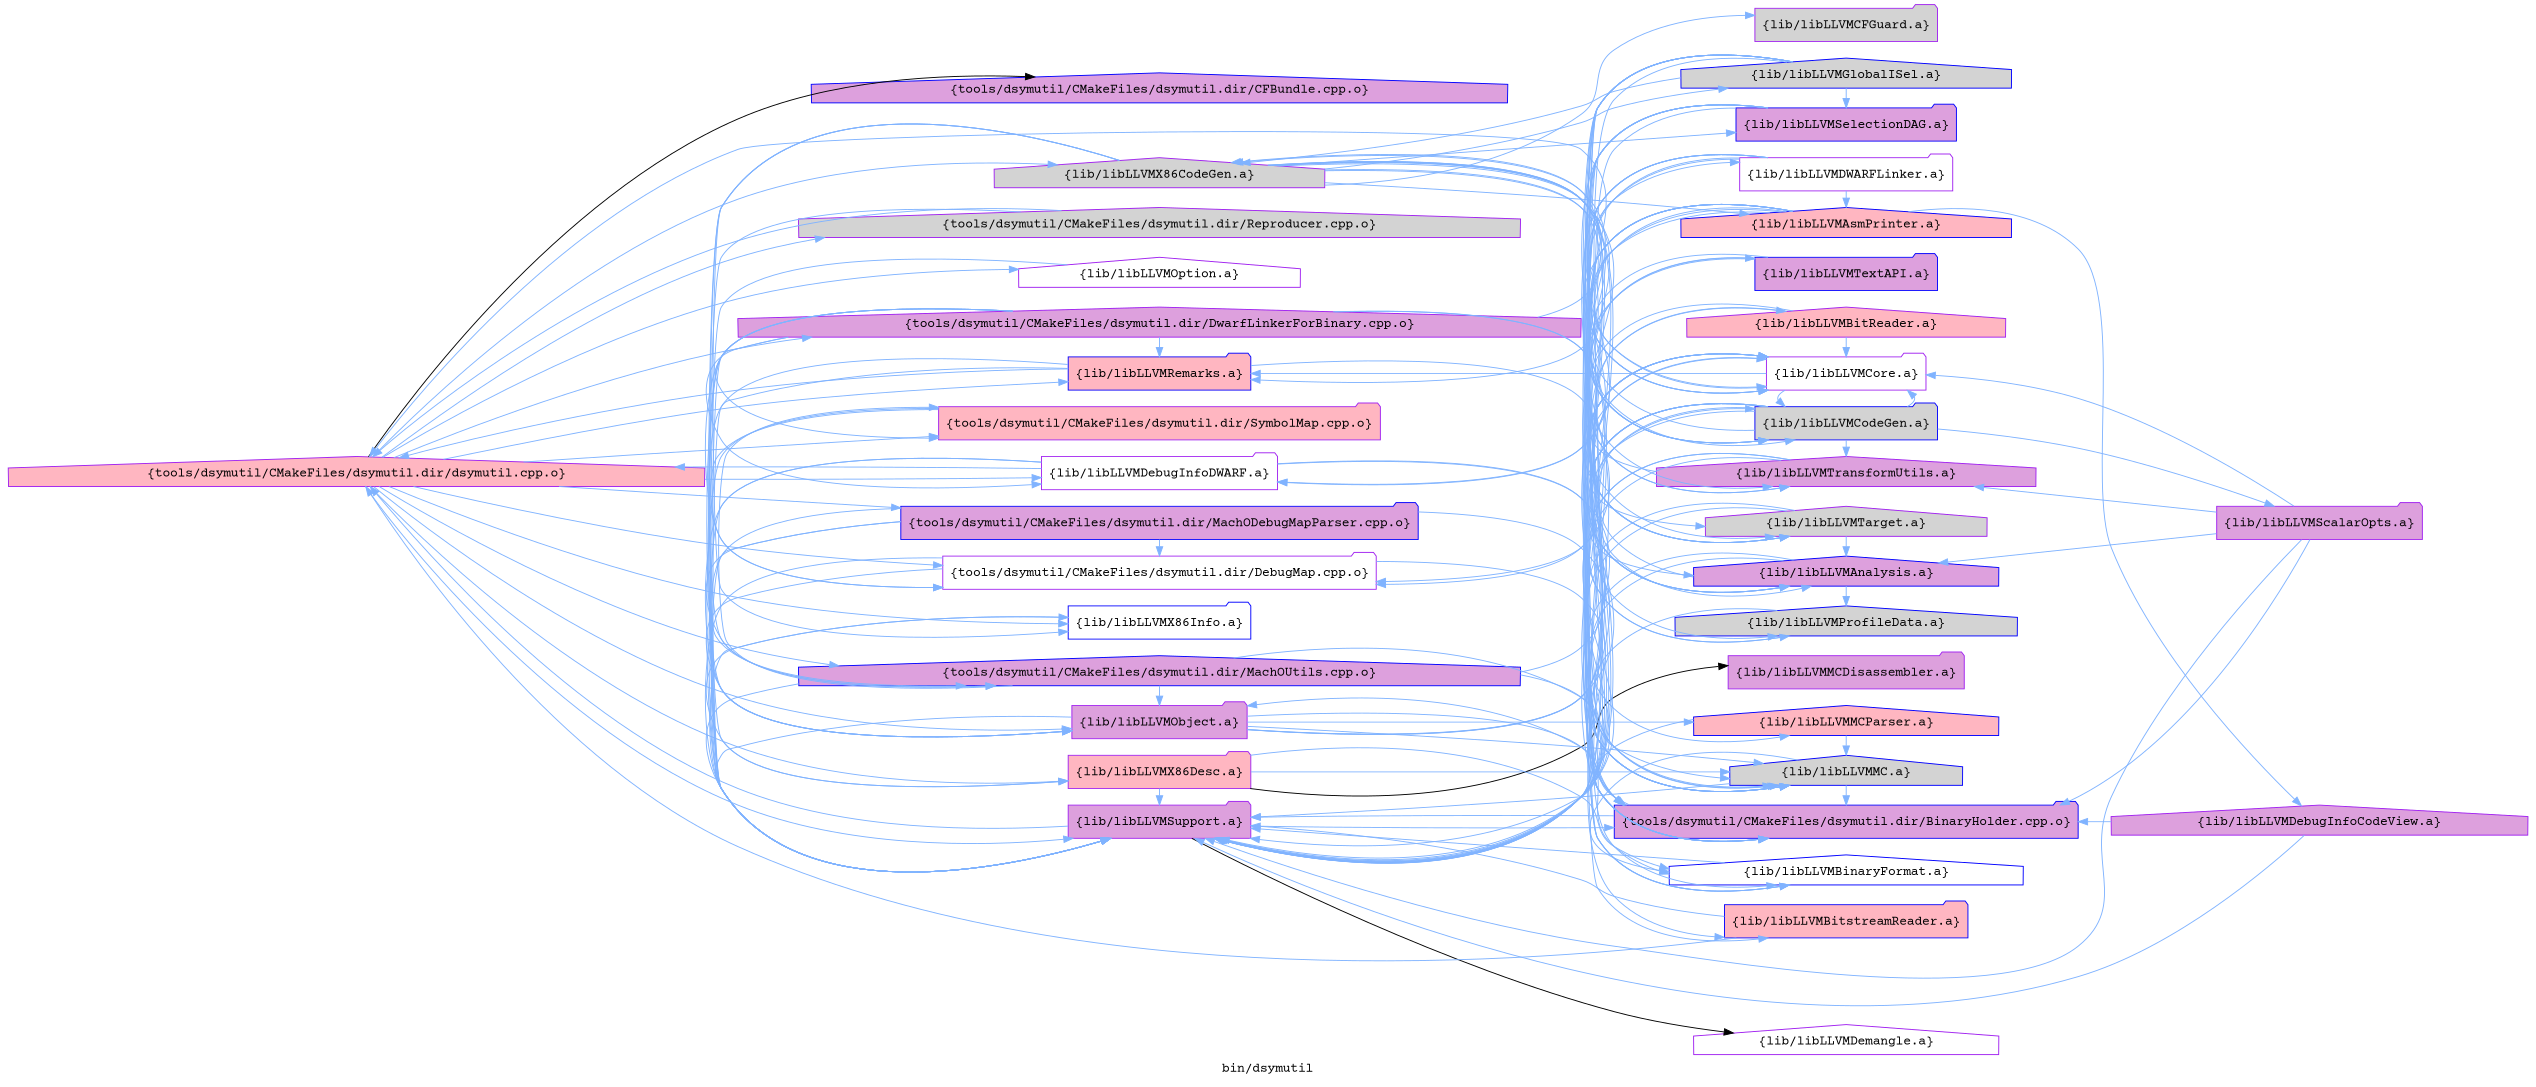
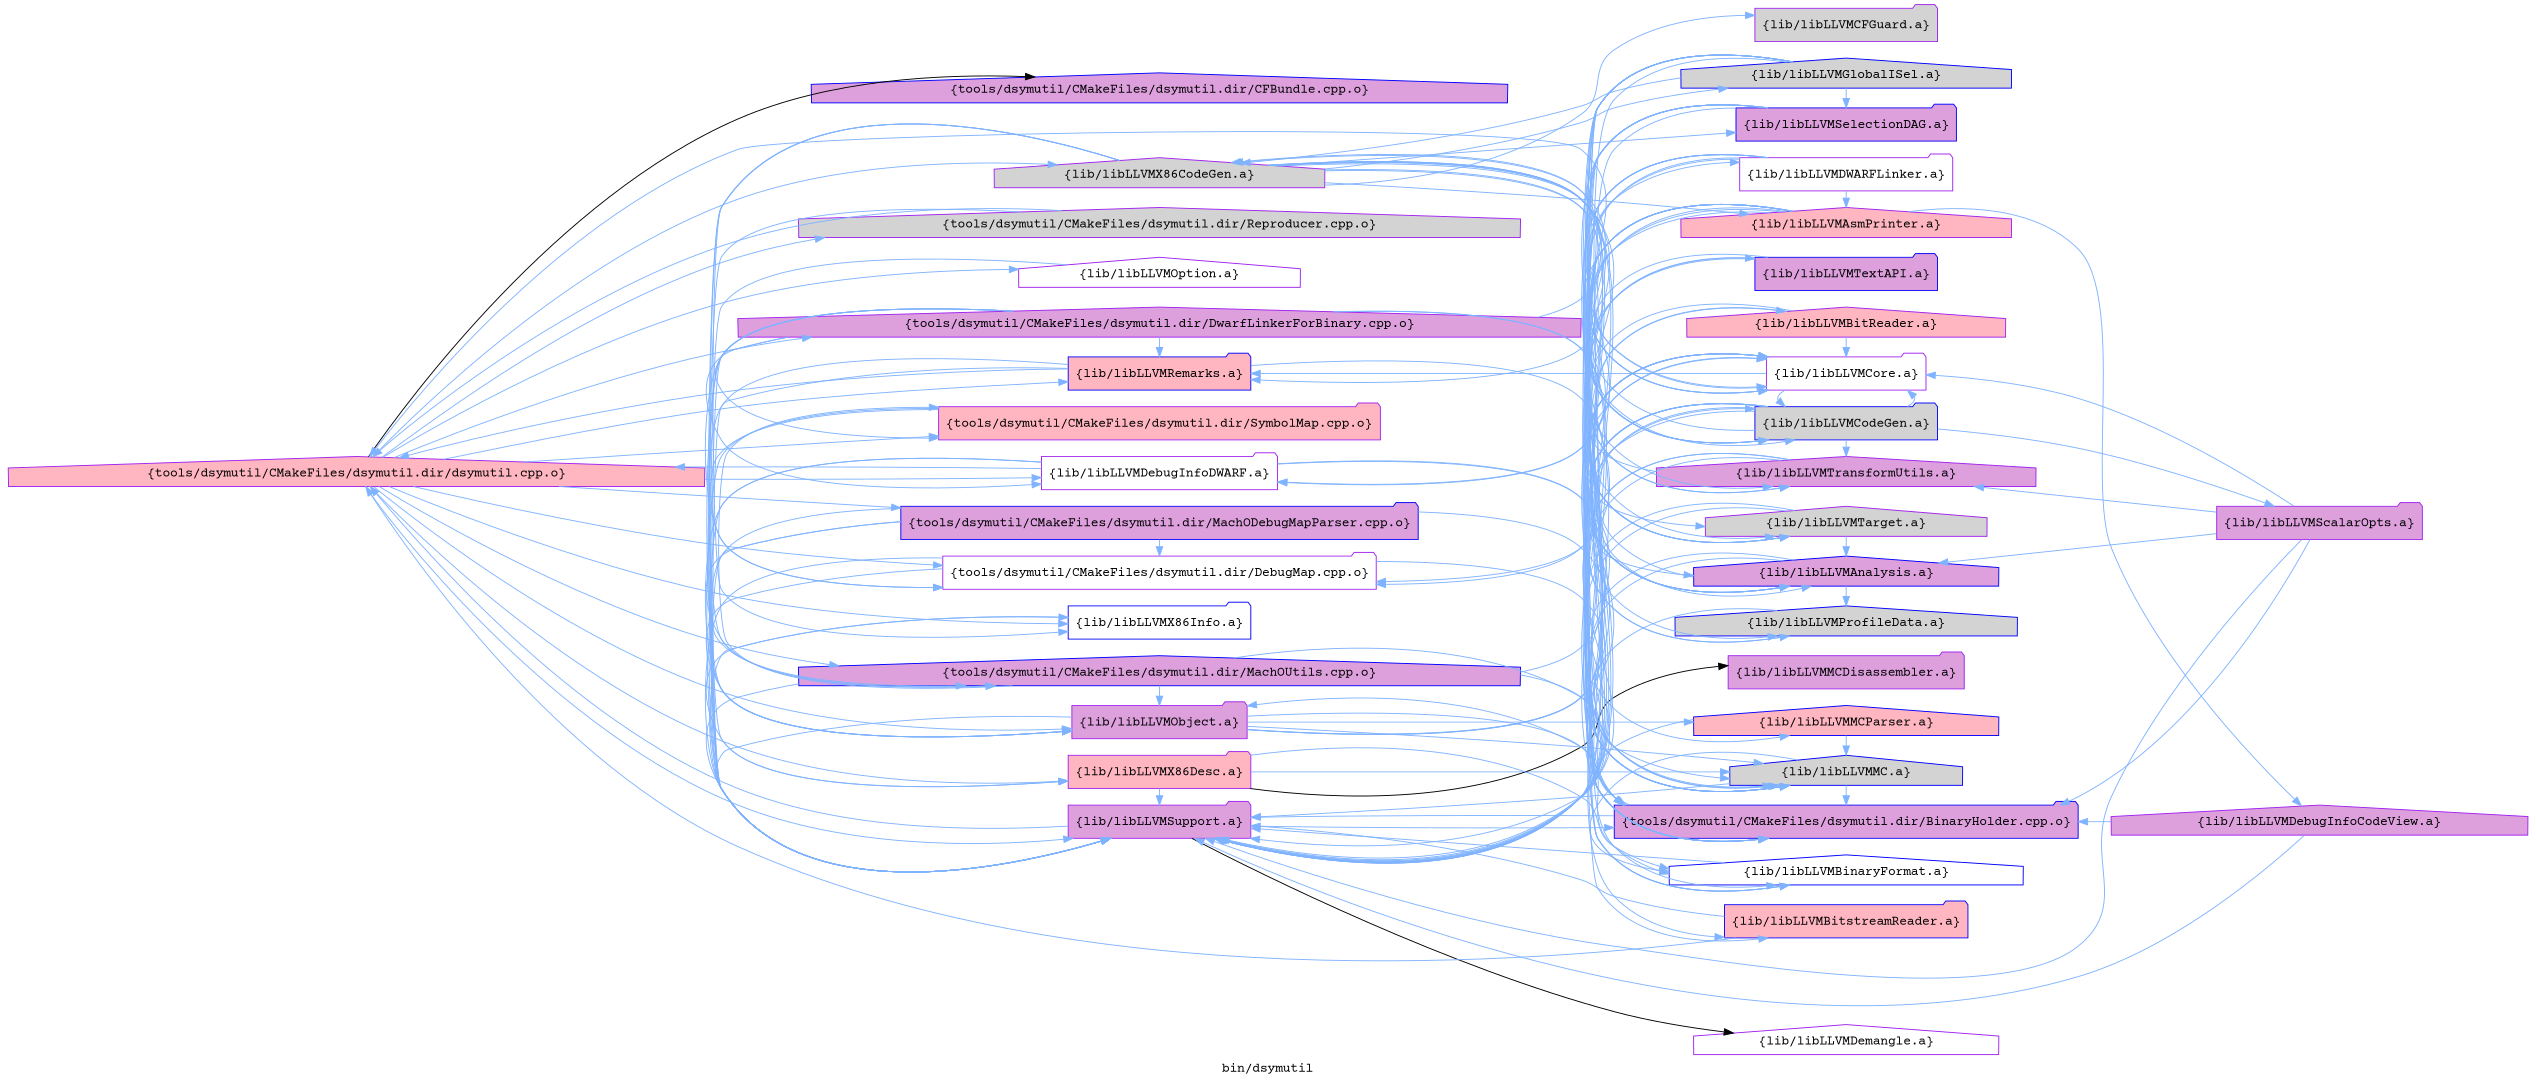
  digraph {
    fontname="Courier Prime"
    label="bin/dsymutil"
    rankdir=LR
    node [color=purple fillcolor=plum fontname="Courier Prime" group=1 shape=house style=filled]
    edge [fontname="Courier Prime" color="0.600000 0.5 1"]
    n1 [fillcolor=lightpink label="{tools/dsymutil/CMakeFiles/dsymutil.dir/dsymutil.cpp.o}"]
    n2 [color=blue group=0 label="{tools/dsymutil/CMakeFiles/dsymutil.dir/CFBundle.cpp.o}"]
    n3 [fillcolor=white label="{tools/dsymutil/CMakeFiles/dsymutil.dir/DebugMap.cpp.o}" shape=folder]
    n4 [label="{tools/dsymutil/CMakeFiles/dsymutil.dir/DwarfLinkerForBinary.cpp.o}"]
    n5 [color=blue label="{tools/dsymutil/CMakeFiles/dsymutil.dir/MachODebugMapParser.cpp.o}" shape=folder]
    n6 [color=blue label="{tools/dsymutil/CMakeFiles/dsymutil.dir/MachOUtils.cpp.o}"]
    n7 [fillcolor=lightgrey label="{tools/dsymutil/CMakeFiles/dsymutil.dir/Reproducer.cpp.o}"]
    n8 [fillcolor=lightpink label="{tools/dsymutil/CMakeFiles/dsymutil.dir/SymbolMap.cpp.o}" shape=folder]
    n9 [fillcolor=lightgrey label="{lib/libLLVMX86CodeGen.a}"]
    n10 [fillcolor=lightpink label="{lib/libLLVMX86Desc.a}" shape=folder]
    n11 [color=blue fillcolor=white label="{lib/libLLVMX86Info.a}" shape=folder]
    n12 [fillcolor=white label="{lib/libLLVMDebugInfoDWARF.a}" shape=folder]
    n13 [label="{lib/libLLVMObject.a}" shape=folder]
    n14 [label="{lib/libLLVMSupport.a}" shape=folder]
    n15 [fillcolor=white label="{lib/libLLVMOption.a}"]
    n16 [color=blue fillcolor=lightpink label="{lib/libLLVMRemarks.a}" shape=folder]
    n17 [color=blue label="{tools/dsymutil/CMakeFiles/dsymutil.dir/BinaryHolder.cpp.o}" shape=folder]
    n18 [fillcolor=white label="{lib/libLLVMDWARFLinker.a}" shape=folder]
    n19 [color=blue fillcolor=lightgrey label="{lib/libLLVMMC.a}"]
    n20 [color=blue fillcolor=lightgrey label="{lib/libLLVMCodeGen.a}" shape=folder]
-   n21 [color=blue fillcolor=lightpink label="{lib/libLLVMAsmPrinter.a}"]
+   n21 [fillcolor=lightpink label="{lib/libLLVMAsmPrinter.a}"]
    n22 [fillcolor=white label="{lib/libLLVMCore.a}" shape=folder]
    n23 [fillcolor=lightgrey label="{lib/libLLVMTarget.a}"]
    n24 [color=blue label="{lib/libLLVMSelectionDAG.a}" shape=folder]
    n25 [color=blue label="{lib/libLLVMAnalysis.a}"]
    n26 [color=blue fillcolor=lightgrey label="{lib/libLLVMGlobalISel.a}"]
    n27 [fillcolor=lightgrey label="{lib/libLLVMCFGuard.a}" shape=folder]
    n28 [color=blue fillcolor=lightgrey label="{lib/libLLVMProfileData.a}"]
    n29 [label="{lib/libLLVMTransformUtils.a}"]
    n30 [group=0 label="{lib/libLLVMMCDisassembler.a}" shape=folder]
    n31 [color=blue fillcolor=white label="{lib/libLLVMBinaryFormat.a}"]
    n32 [fillcolor=lightpink label="{lib/libLLVMBitReader.a}"]
    n33 [color=blue fillcolor=lightpink label="{lib/libLLVMMCParser.a}"]
    n34 [color=blue label="{lib/libLLVMTextAPI.a}" shape=folder]
    n35 [fillcolor=white group=0 label="{lib/libLLVMDemangle.a}"]
    n36 [color=blue fillcolor=lightpink label="{lib/libLLVMBitstreamReader.a}" shape=folder]
    n37 [label="{lib/libLLVMScalarOpts.a}" shape=folder]
    n38 [label="{lib/libLLVMDebugInfoCodeView.a}"]
    subgraph sub_1 {
      rank=same
      n1
    }
    subgraph sub_2 {
      rank=same
      n2
      n3
      n4
      n5
      n6
      n7
      n8
      n9
      n10
      n11
      n12
      n13
      n14
      n15
      n16
    }
    subgraph sub_3 {
      rank=same
      n17
      n18
      n19
      n20
      n21
      n22
      n23
      n24
      n25
      n26
      n27
      n28
      n29
      n30
      n31
      n32
      n33
      n34
      n35
      n36
    }
    n1 -> n2 [color=""]
    n1 -> n3
    n1 -> n4
    n1 -> n5
    n1 -> n6
    n1 -> n7
    n1 -> n8
    n1 -> n9
    n1 -> n10
    n1 -> n11
    n1 -> n12
    n1 -> n13
    n1 -> n14
    n1 -> n15
    n1 -> n16
    n3 -> n13
    n3 -> n14
    n3 -> n17
    n4 -> n3
    n4 -> n6
    n4 -> n8
    n4 -> n12
    n4 -> n13
    n4 -> n14
    n4 -> n16
    n4 -> n17
    n4 -> n18
    n4 -> n19
    n5 -> n3
    n5 -> n6
    n5 -> n13
    n5 -> n14
    n5 -> n17
    n6 -> n8
    n6 -> n13
    n6 -> n14
    n6 -> n17
    n6 -> n19
    n6 -> n20
    n7 -> n1
    n7 -> n14
    n8 -> n6
    n8 -> n14
    n9 -> n10
    n9 -> n11
    n9 -> n14
    n9 -> n17
    n9 -> n19
    n9 -> n20
    n9 -> n21
    n9 -> n22
    n9 -> n23
    n9 -> n24
    n9 -> n25
    n9 -> n26
    n9 -> n27
    n9 -> n28
    n9 -> n29
    n10 -> n11
    n10 -> n14
    n10 -> n19
    n10 -> n30 [color=""]
    n10 -> n31
    n11 -> n14
    n12 -> n1
    n12 -> n13
    n12 -> n14
    n12 -> n19
    n12 -> n31
    n13 -> n14
    n13 -> n19
    n13 -> n22
    n13 -> n31
    n13 -> n32
    n13 -> n33
    n13 -> n34
    n14 -> n1
    n14 -> n17
    n14 -> n35 [color=""]
    n15 -> n14
    n16 -> n1
    n16 -> n3
    n16 -> n14
    n16 -> n36
    n17 -> n13
    n17 -> n14
    n18 -> n12
    n18 -> n14
    n18 -> n17
    n18 -> n19
    n18 -> n20
    n18 -> n21
    n18 -> n31
    n19 -> n14
    n19 -> n17
    n19 -> n31
    n20 -> n3
    n20 -> n9
    n20 -> n14
    n20 -> n17
    n20 -> n19
    n20 -> n22
    n20 -> n23
    n20 -> n25
    n20 -> n28
    n20 -> n29
    n20 -> n37
    n21 -> n12
    n21 -> n14
    n21 -> n16
    n21 -> n19
    n21 -> n20
    n21 -> n22
    n21 -> n23
+   n21 -> n25
    n21 -> n31
    n21 -> n33
    n21 -> n38
    n22 -> n1
    n22 -> n14
    n22 -> n16
    n22 -> n17
    n22 -> n20
    n22 -> n31
    n23 -> n14
    n23 -> n19
    n23 -> n22
    n23 -> n25
    n24 -> n14
    n24 -> n19
    n24 -> n20
    n24 -> n22
    n24 -> n23
    n24 -> n25
    n24 -> n29
    n25 -> n9
    n25 -> n14
    n25 -> n17
    n25 -> n22
    n25 -> n28
    n26 -> n9
    n26 -> n14
    n26 -> n17
    n26 -> n19
    n26 -> n20
    n26 -> n22
    n26 -> n23
    n26 -> n24
    n26 -> n25
    n26 -> n29
    n28 -> n14
    n28 -> n22
    n29 -> n14
    n29 -> n17
    n29 -> n22
    n29 -> n25
    n31 -> n14
    n32 -> n14
    n32 -> n22
    n32 -> n36
    n33 -> n14
    n33 -> n19
    n34 -> n3
    n34 -> n14
    n34 -> n17
    n36 -> n1
    n36 -> n14
    n37 -> n14
    n37 -> n17
    n37 -> n22
    n37 -> n25
    n37 -> n29
    n38 -> n14
    n38 -> n17
  }
